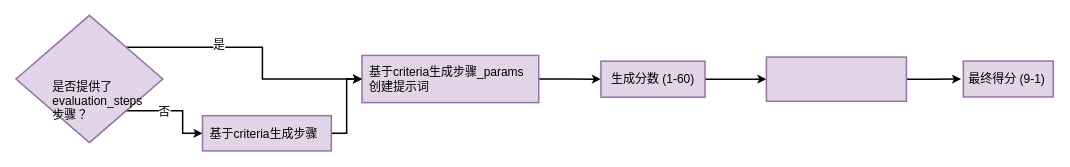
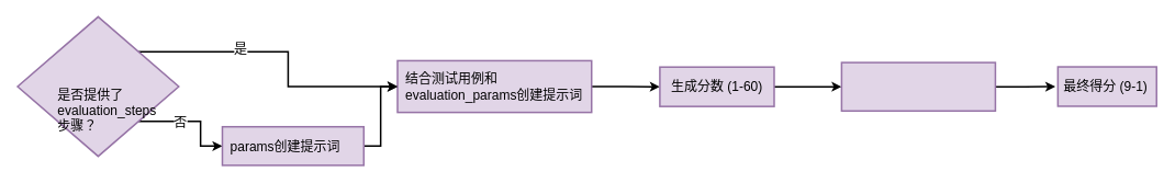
  <mxCell id="0" />
  <mxCell id="1" parent="0" />
  <mxCell id="2" style="edgeStyle=orthogonalEdgeStyle;rounded=0;orthogonalLoop=1;jettySize=auto;html=1;exitX=1;exitY=0.5;exitDx=0;exitDy=0;entryX=0;entryY=0.5;entryDx=0;entryDy=0;strokeWidth=2;" edge="1" parent="1" source="3" target="12"><mxGeometry relative="1" as="geometry" /></mxCell>
  <mxCell id="3" value="" style="rounded=0;whiteSpace=wrap;html=1;strokeWidth=2;fillColor=#e1d5e7;strokeColor=#9673a6;" vertex="1" parent="1"><mxGeometry x="482" y="73.5" width="236" height="63" as="geometry" /></mxCell>
  <mxCell id="4" style="edgeStyle=orthogonalEdgeStyle;rounded=0;orthogonalLoop=1;jettySize=auto;html=1;exitX=1;exitY=0;exitDx=0;exitDy=0;entryX=0;entryY=0.5;entryDx=0;entryDy=0;strokeWidth=2;" edge="1" parent="1" source="8" target="3"><mxGeometry relative="1" as="geometry" /></mxCell>
  <mxCell id="5" value="&lt;font style=&quot;font-size: 16px;&quot;&gt;是&lt;/font&gt;" style="edgeLabel;html=1;align=center;verticalAlign=middle;resizable=0;points=[];" vertex="1" connectable="0" parent="4"><mxGeometry x="-0.311" y="3" relative="1" as="geometry"><mxPoint as="offset" /></mxGeometry></mxCell>
  <mxCell id="6" style="edgeStyle=orthogonalEdgeStyle;rounded=0;orthogonalLoop=1;jettySize=auto;html=1;exitX=1;exitY=1;exitDx=0;exitDy=0;entryX=0;entryY=0.5;entryDx=0;entryDy=0;strokeWidth=2;" edge="1" parent="1" source="8" target="19"><mxGeometry relative="1" as="geometry" /></mxCell>
  <mxCell id="7" value="&lt;font style=&quot;font-size: 16px;&quot;&gt;否&lt;/font&gt;" style="edgeLabel;html=1;align=center;verticalAlign=middle;resizable=0;points=[];" vertex="1" connectable="0" parent="6"><mxGeometry x="-0.239" y="-1" relative="1" as="geometry"><mxPoint as="offset" /></mxGeometry></mxCell>
  <mxCell id="8" value="" style="rhombus;whiteSpace=wrap;html=1;strokeWidth=2;fillColor=#e1d5e7;strokeColor=#9673a6;" vertex="1" parent="1"><mxGeometry x="20" y="20" width="196" height="170" as="geometry" /></mxCell>
  <mxCell id="9" value="&lt;font style=&quot;font-size: 16px;&quot;&gt;是否提供了evaluation_steps步骤？&lt;/font&gt;" style="text;html=1;align=left;verticalAlign=middle;whiteSpace=wrap;rounded=0;" vertex="1" parent="1"><mxGeometry x="67" y="119.5" width="126" height="28" as="geometry" /></mxCell>
- <mxCell id="10" value="&lt;font style=&quot;font-size: 16px;&quot;&gt;基于criteria生成步骤_params创建提示词&lt;/font&gt;" style="text;html=1;align=left;verticalAlign=middle;whiteSpace=wrap;rounded=0;" vertex="1" parent="1"><mxGeometry x="490" y="83.25" width="220" height="46" as="geometry" /></mxCell>
+ <mxCell id="10" value="&lt;font style=&quot;font-size: 16px;&quot;&gt;结合测试用例和evaluation_params创建提示词&lt;/font&gt;" style="text;html=1;align=left;verticalAlign=middle;whiteSpace=wrap;rounded=0;" vertex="1" parent="1"><mxGeometry x="490" y="83.25" width="220" height="46" as="geometry" /></mxCell>
  <mxCell id="11" style="edgeStyle=orthogonalEdgeStyle;rounded=0;orthogonalLoop=1;jettySize=auto;html=1;exitX=1;exitY=0.5;exitDx=0;exitDy=0;entryX=0;entryY=0.5;entryDx=0;entryDy=0;strokeWidth=2;" edge="1" parent="1" source="12" target="15"><mxGeometry relative="1" as="geometry" /></mxCell>
  <mxCell id="12" value="" style="rounded=0;whiteSpace=wrap;html=1;strokeWidth=2;fillColor=#e1d5e7;strokeColor=#9673a6;" vertex="1" parent="1"><mxGeometry x="801" y="81.25" width="139" height="48" as="geometry" /></mxCell>
  <mxCell id="13" value="&lt;span style=&quot;font-size: 16px;&quot;&gt;生成分数 (1-60)&lt;/span&gt;" style="text;html=1;align=left;verticalAlign=middle;whiteSpace=wrap;rounded=0;" vertex="1" parent="1"><mxGeometry x="812.5" y="82" width="116" height="46" as="geometry" /></mxCell>
  <mxCell id="14" style="edgeStyle=orthogonalEdgeStyle;rounded=0;orthogonalLoop=1;jettySize=auto;html=1;exitX=1;exitY=0.5;exitDx=0;exitDy=0;strokeWidth=2;" edge="1" parent="1" source="15"><mxGeometry relative="1" as="geometry"><mxPoint x="1281.941" y="105.059" as="targetPoint" /></mxGeometry></mxCell>
  <mxCell id="15" value="" style="rounded=0;whiteSpace=wrap;html=1;strokeWidth=2;fillColor=#e1d5e7;strokeColor=#9673a6;" vertex="1" parent="1"><mxGeometry x="1022" y="75.75" width="187" height="59" as="geometry" /></mxCell>
  <mxCell id="16" value="" style="rounded=0;whiteSpace=wrap;html=1;strokeWidth=2;fillColor=#e1d5e7;strokeColor=#9673a6;" vertex="1" parent="1"><mxGeometry x="1285" y="81" width="120" height="48" as="geometry" /></mxCell>
  <mxCell id="17" value="&lt;span style=&quot;font-size: 16px;&quot;&gt;最终得分 (9-1)&lt;/span&gt;" style="text;html=1;align=left;verticalAlign=middle;whiteSpace=wrap;rounded=0;" vertex="1" parent="1"><mxGeometry x="1290" y="82" width="110" height="46" as="geometry" /></mxCell>
  <mxCell id="18" style="edgeStyle=orthogonalEdgeStyle;rounded=0;orthogonalLoop=1;jettySize=auto;html=1;exitX=1;exitY=0.5;exitDx=0;exitDy=0;entryX=0;entryY=0.5;entryDx=0;entryDy=0;strokeWidth=2;" edge="1" parent="1" source="19" target="3"><mxGeometry relative="1" as="geometry" /></mxCell>
  <mxCell id="19" value="" style="rounded=0;whiteSpace=wrap;html=1;strokeWidth=2;fillColor=#e1d5e7;strokeColor=#9673a6;" vertex="1" parent="1"><mxGeometry x="269" y="154" width="172" height="47" as="geometry" /></mxCell>
- <mxCell id="20" value="&lt;span style=&quot;font-size: 16px;&quot;&gt;基于criteria生成步骤&lt;/span&gt;" style="text;html=1;align=left;verticalAlign=middle;whiteSpace=wrap;rounded=0;" vertex="1" parent="1"><mxGeometry x="277" y="155" width="156" height="46" as="geometry" /></mxCell>
+ <mxCell id="20" value="&lt;span style=&quot;font-size: 16px;&quot;&gt;params创建提示词&lt;/span&gt;" style="text;html=1;align=left;verticalAlign=middle;whiteSpace=wrap;rounded=0;" vertex="1" parent="1"><mxGeometry x="277" y="155" width="156" height="46" as="geometry" /></mxCell>
